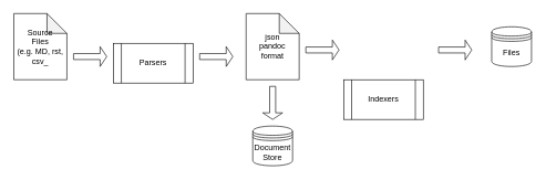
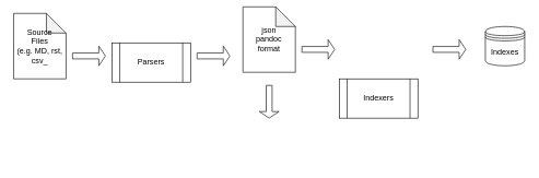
  <mxCell id="0" style=";html=1;" />
  <mxCell id="1" style=";html=1;" parent="0" />
  <mxCell id="2" value="Source&lt;br&gt;Files&lt;br&gt;(e.g. MD, rst, csv_" style="shape=note;whiteSpace=wrap;html=1;backgroundOutline=1;darkOpacity=0.05;" parent="1" vertex="1"><mxGeometry x="20" y="20" width="80" height="100" as="geometry" /></mxCell>
  <mxCell id="3" value="Indexers" style="shape=process;whiteSpace=wrap;html=1;backgroundOutline=1;" parent="1" vertex="1"><mxGeometry x="517" y="120" width="120" height="60" as="geometry" /></mxCell>
  <mxCell id="4" value="Parsers" style="shape=process;whiteSpace=wrap;html=1;backgroundOutline=1;" parent="1" vertex="1"><mxGeometry x="170" y="65" width="120" height="60" as="geometry" /></mxCell>
- <mxCell id="5" value="json&lt;br&gt;pandoc&lt;br&gt;format" style="shape=note;whiteSpace=wrap;html=1;backgroundOutline=1;darkOpacity=0.05;" parent="1" vertex="1"><mxGeometry x="370" y="20" width="80" height="100" as="geometry" /></mxCell>
- <mxCell id="6" value="Files" style="shape=datastore;whiteSpace=wrap;html=1;" parent="1" vertex="1"><mxGeometry x="740" y="40" width="60" height="60" as="geometry" /></mxCell>
- <mxCell id="7" value="Document&lt;br&gt;Store" style="shape=datastore;whiteSpace=wrap;html=1;" parent="1" vertex="1"><mxGeometry x="380" y="190" width="60" height="60" as="geometry" /></mxCell>
+ <mxCell id="5" value="json&lt;br&gt;pandoc&lt;br&gt;format" style="shape=note;whiteSpace=wrap;html=1;backgroundOutline=1;darkOpacity=0.05;" parent="1" vertex="1"><mxGeometry x="370" y="10" width="80" height="100" as="geometry" /></mxCell>
+ <mxCell id="6" value="Indexes" style="shape=datastore;whiteSpace=wrap;html=1;" parent="1" vertex="1"><mxGeometry x="740" y="40" width="60" height="60" as="geometry" /></mxCell>
  <mxCell id="8" value="" style="shape=singleArrow;whiteSpace=wrap;html=1;" parent="1" vertex="1"><mxGeometry x="460" y="60" width="50" height="30" as="geometry" /></mxCell>
  <mxCell id="9" value="" style="shape=singleArrow;whiteSpace=wrap;html=1;" parent="1" vertex="1"><mxGeometry x="300" y="70" width="50" height="30" as="geometry" /></mxCell>
  <mxCell id="10" value="" style="shape=singleArrow;whiteSpace=wrap;html=1;" parent="1" vertex="1"><mxGeometry x="110" y="70" width="50" height="30" as="geometry" /></mxCell>
  <mxCell id="11" value="" style="shape=singleArrow;whiteSpace=wrap;html=1;" parent="1" vertex="1"><mxGeometry x="660" y="60" width="50" height="30" as="geometry" /></mxCell>
  <mxCell id="12" value="" style="shape=singleArrow;whiteSpace=wrap;html=1;direction=south;" parent="1" vertex="1"><mxGeometry x="395" y="130" width="30" height="50" as="geometry" /></mxCell>
